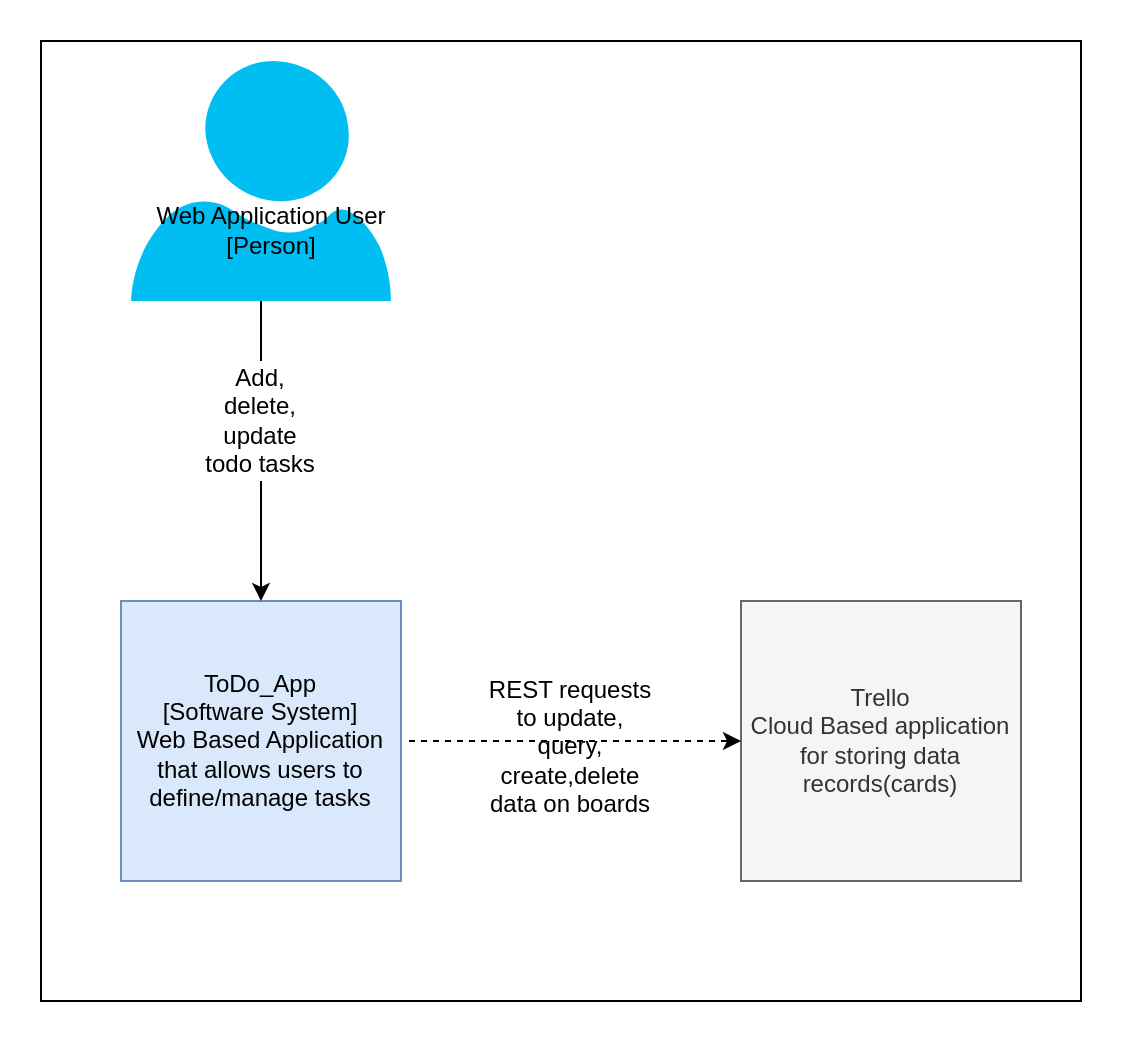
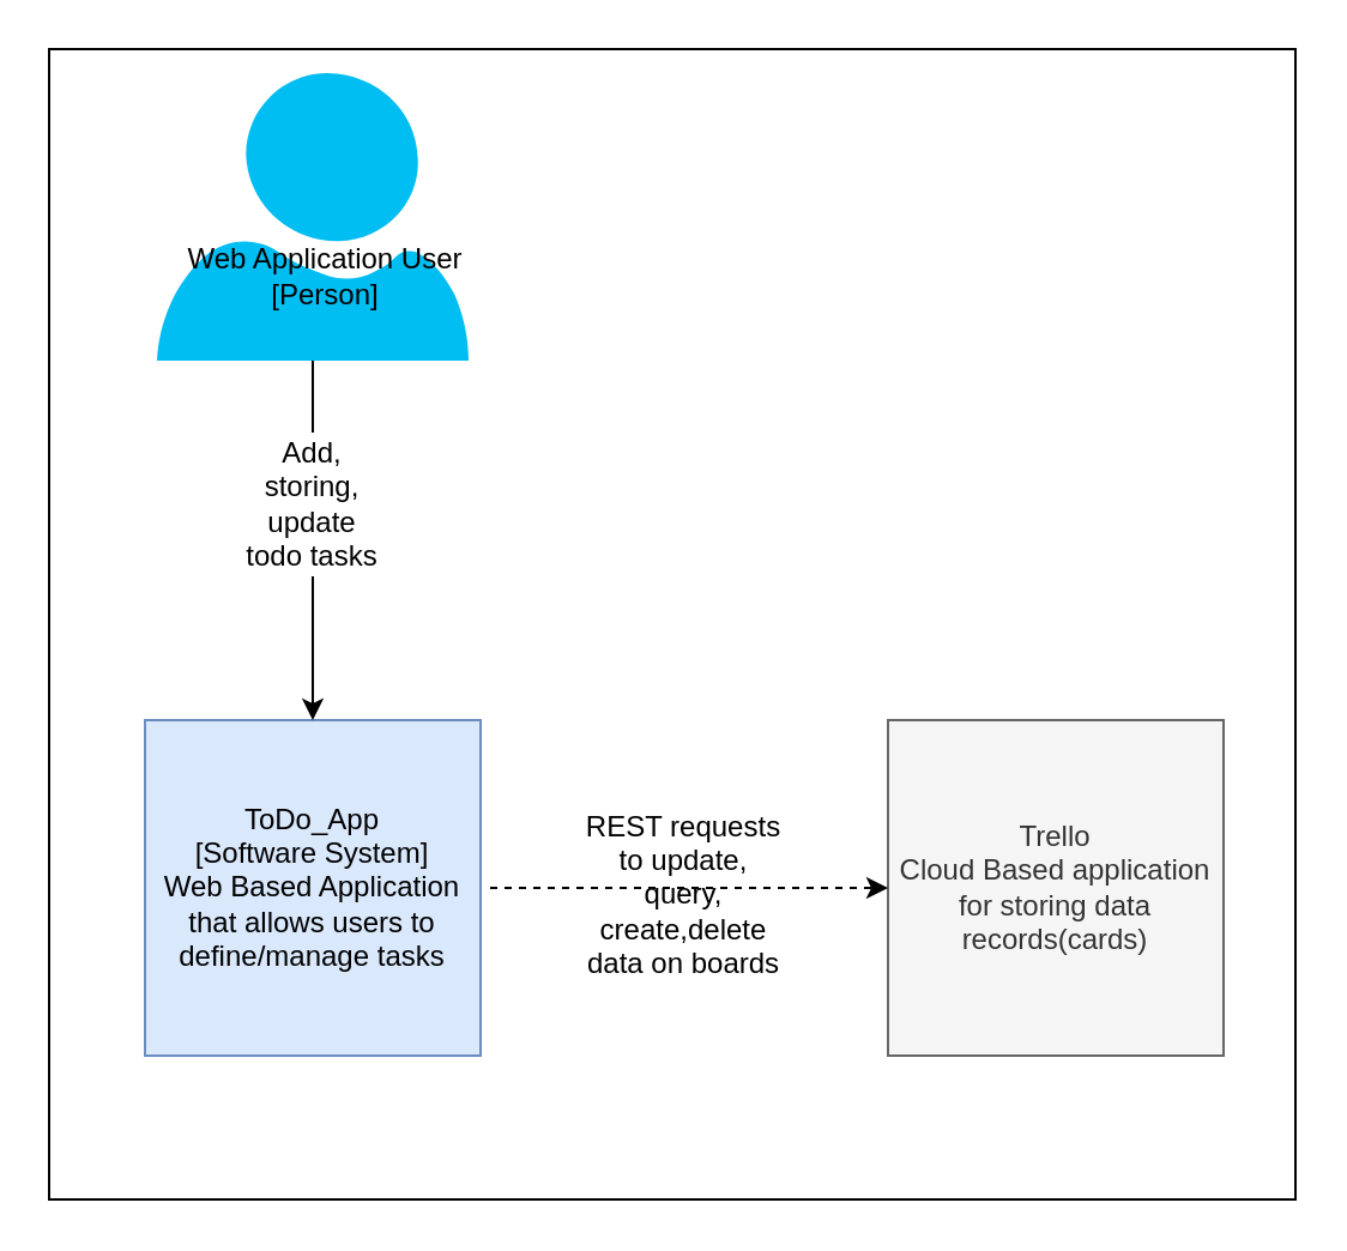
  <mxCell id="0" />
  <mxCell id="1" parent="0" />
  <mxCell id="2" value="" style="rounded=0;whiteSpace=wrap;html=1;" vertex="1" parent="1"><mxGeometry x="20" y="20" width="520" height="480" as="geometry" /></mxCell>
  <mxCell id="3" value="" style="verticalLabelPosition=bottom;html=1;verticalAlign=top;align=center;strokeColor=none;fillColor=#00BEF2;shape=mxgraph.azure.user;" vertex="1" parent="1"><mxGeometry x="65" y="30" width="130" height="120" as="geometry" /></mxCell>
  <mxCell id="4" value="ToDo_App&lt;br&gt;[Software System]&lt;br&gt;Web Based Application that allows users to define/manage tasks" style="whiteSpace=wrap;html=1;aspect=fixed;fillColor=#dae8fc;strokeColor=#6c8ebf;" vertex="1" parent="1"><mxGeometry x="60" y="300" width="140" height="140" as="geometry" /></mxCell>
  <mxCell id="5" value="" style="endArrow=classic;html=1;entryX=0.5;entryY=0;entryDx=0;entryDy=0;startArrow=none;" edge="1" parent="1" source="7" target="4"><mxGeometry width="50" height="50" relative="1" as="geometry"><mxPoint x="260" y="290" as="sourcePoint" /><mxPoint x="310" y="240" as="targetPoint" /></mxGeometry></mxCell>
  <mxCell id="6" value="Web Application User&lt;br&gt;[Person]" style="text;html=1;align=center;verticalAlign=middle;resizable=0;points=[];autosize=1;strokeColor=none;" vertex="1" parent="1"><mxGeometry x="70" y="100" width="130" height="30" as="geometry" /></mxCell>
- <mxCell id="7" value="Add, delete, update todo tasks" style="text;html=1;strokeColor=none;fillColor=none;align=center;verticalAlign=middle;whiteSpace=wrap;rounded=0;" vertex="1" parent="1"><mxGeometry x="100" y="180" width="60" height="60" as="geometry" /></mxCell>
+ <mxCell id="7" value="Add, storing, update todo tasks" style="text;html=1;strokeColor=none;fillColor=none;align=center;verticalAlign=middle;whiteSpace=wrap;rounded=0;" vertex="1" parent="1"><mxGeometry x="100" y="180" width="60" height="60" as="geometry" /></mxCell>
  <mxCell id="8" value="" style="endArrow=none;html=1;entryX=0.5;entryY=0;entryDx=0;entryDy=0;" edge="1" parent="1" source="3" target="7"><mxGeometry width="50" height="50" relative="1" as="geometry"><mxPoint x="130" y="150" as="sourcePoint" /><mxPoint x="130" y="300" as="targetPoint" /></mxGeometry></mxCell>
  <mxCell id="9" value="Trello&lt;br&gt;Cloud Based application for storing data records(cards)" style="whiteSpace=wrap;html=1;aspect=fixed;fillColor=#f5f5f5;strokeColor=#666666;fontColor=#333333;" vertex="1" parent="1"><mxGeometry x="370" y="300" width="140" height="140" as="geometry" /></mxCell>
  <mxCell id="10" value="" style="endArrow=classic;html=1;entryX=0;entryY=0.5;entryDx=0;entryDy=0;dashed=1;" edge="1" parent="1" target="9"><mxGeometry width="50" height="50" relative="1" as="geometry"><mxPoint x="204" y="370" as="sourcePoint" /><mxPoint x="280" y="380" as="targetPoint" /></mxGeometry></mxCell>
  <mxCell id="11" value="REST requests to update, query, create,delete data on boards" style="text;html=1;strokeColor=none;fillColor=none;align=center;verticalAlign=middle;whiteSpace=wrap;rounded=0;" vertex="1" parent="1"><mxGeometry x="240" y="325" width="90" height="95" as="geometry" /></mxCell>
